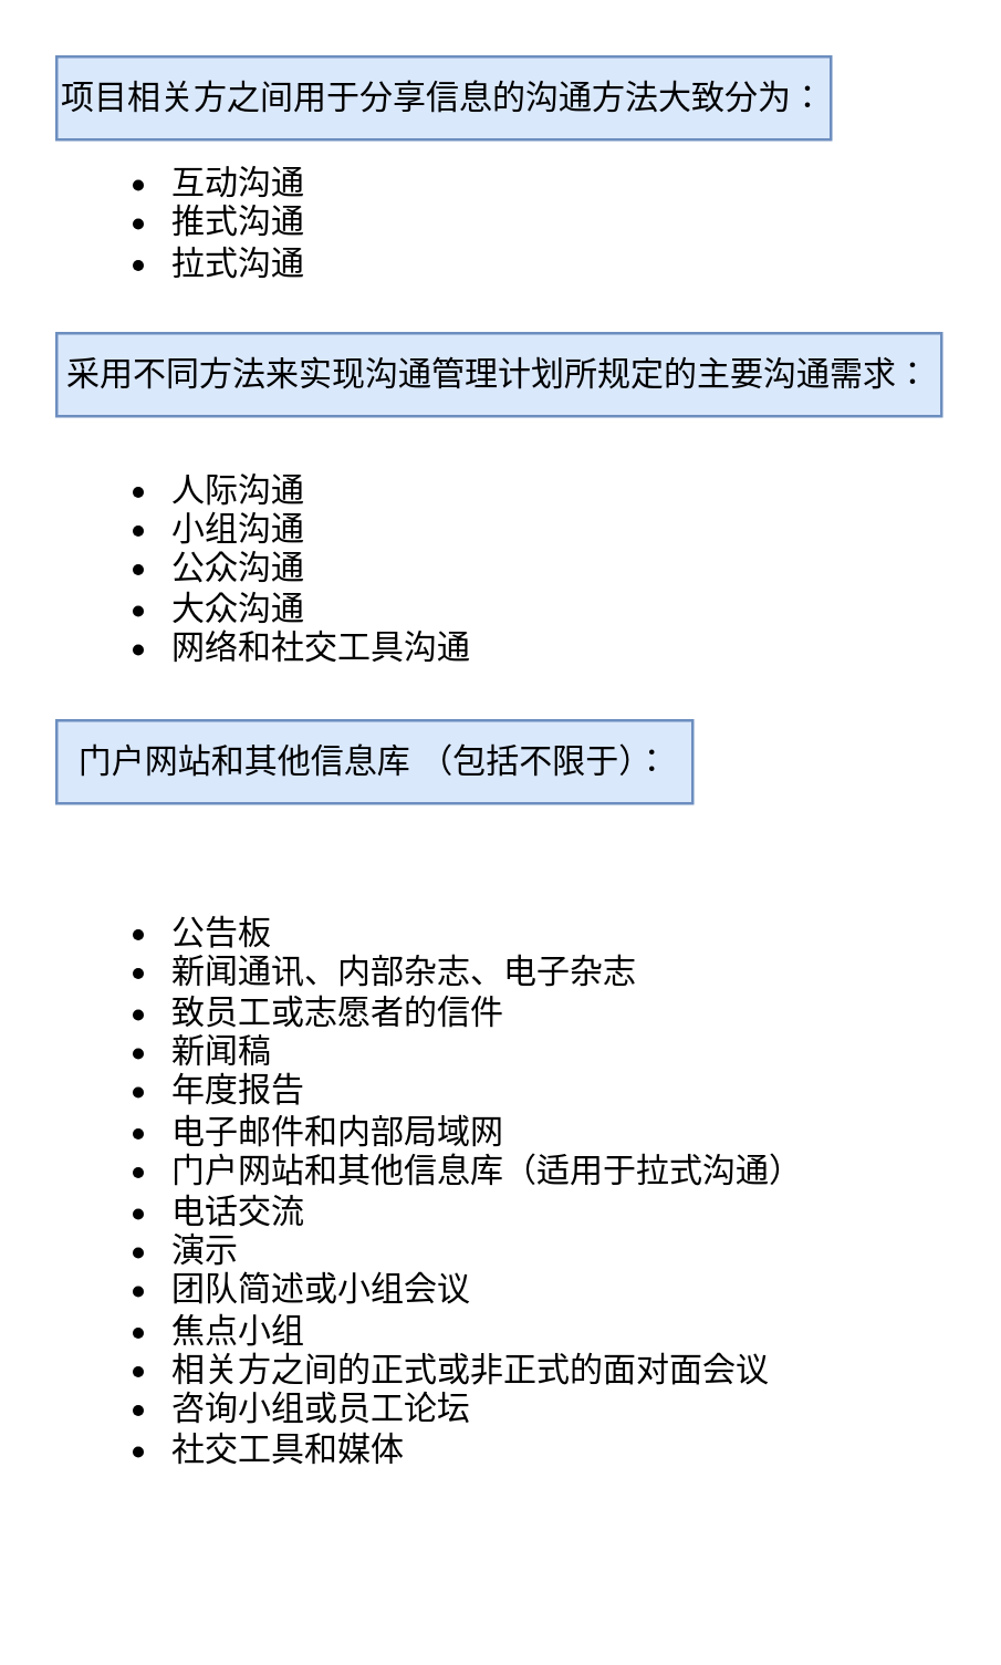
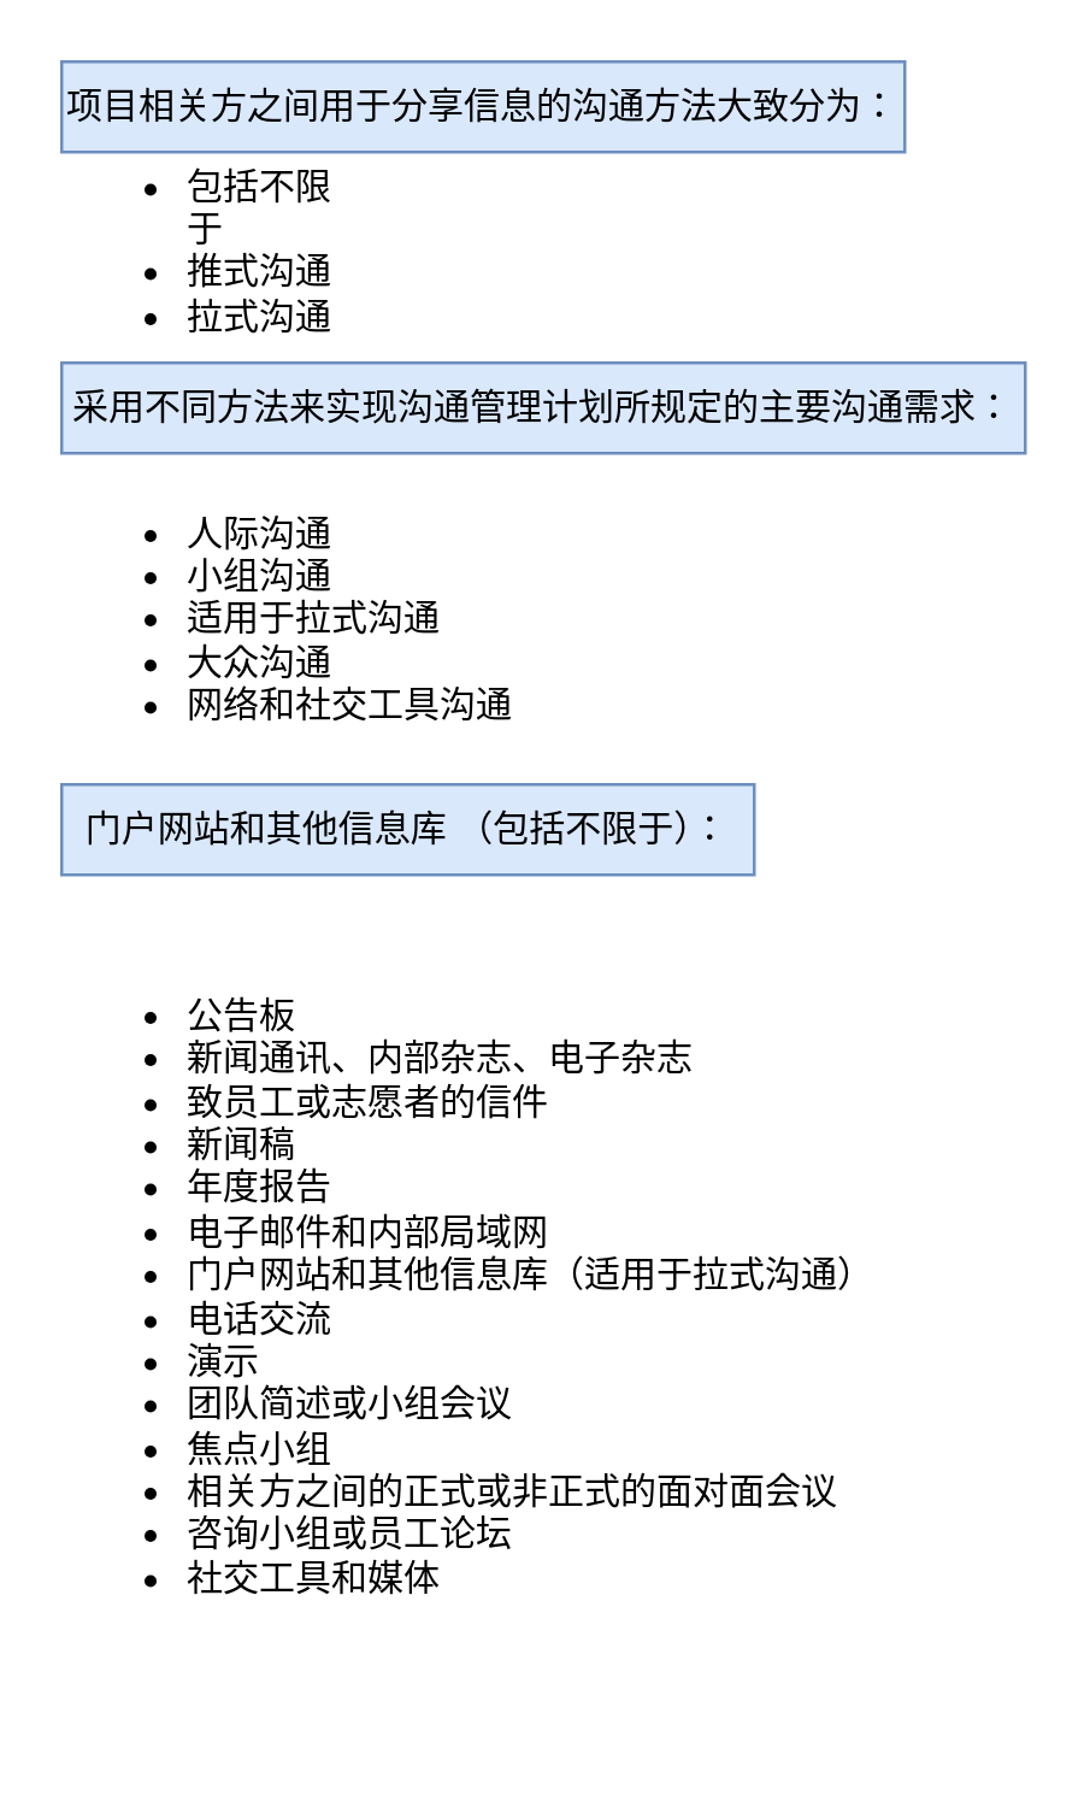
  <mxCell id="0" />
  <mxCell id="1" parent="0" />
  <mxCell id="2" value="项目相关方之间用于分享信息的沟通方法大致分为：" style="text;html=1;strokeColor=#6c8ebf;fillColor=#dae8fc;align=center;verticalAlign=middle;whiteSpace=wrap;rounded=0;" vertex="1" parent="1"><mxGeometry x="20" y="20" width="280" height="30" as="geometry" /></mxCell>
- <mxCell id="3" value="&lt;ul&gt;&lt;li&gt;互动沟通&lt;/li&gt;&lt;li&gt;推式沟通&lt;/li&gt;&lt;li&gt;拉式沟通&lt;/li&gt;&lt;/ul&gt;" style="text;strokeColor=none;fillColor=none;html=1;whiteSpace=wrap;verticalAlign=middle;overflow=hidden;" vertex="1" parent="1"><mxGeometry x="20" y="40" width="100" height="80" as="geometry" /></mxCell>
+ <mxCell id="3" value="&lt;ul&gt;&lt;li&gt;包括不限于&lt;/li&gt;&lt;li&gt;推式沟通&lt;/li&gt;&lt;li&gt;拉式沟通&lt;/li&gt;&lt;/ul&gt;" style="text;strokeColor=none;fillColor=none;html=1;whiteSpace=wrap;verticalAlign=middle;overflow=hidden;" vertex="1" parent="1"><mxGeometry x="20" y="40" width="100" height="80" as="geometry" /></mxCell>
  <mxCell id="4" value="采用不同方法来实现沟通管理计划所规定的主要沟通需求：" style="text;html=1;strokeColor=#6c8ebf;fillColor=#dae8fc;align=center;verticalAlign=middle;whiteSpace=wrap;rounded=0;" vertex="1" parent="1"><mxGeometry x="20" y="120" width="320" height="30" as="geometry" /></mxCell>
- <mxCell id="5" value="&lt;ul&gt;&lt;li&gt;人际沟通&lt;/li&gt;&lt;li&gt;小组沟通&lt;/li&gt;&lt;li&gt;公众沟通&lt;/li&gt;&lt;li&gt;大众沟通&lt;/li&gt;&lt;li&gt;网络和社交工具沟通&lt;/li&gt;&lt;/ul&gt;" style="text;strokeColor=none;fillColor=none;html=1;whiteSpace=wrap;verticalAlign=middle;overflow=hidden;" vertex="1" parent="1"><mxGeometry x="20" y="140" width="160" height="130" as="geometry" /></mxCell>
+ <mxCell id="5" value="&lt;ul&gt;&lt;li&gt;人际沟通&lt;/li&gt;&lt;li&gt;小组沟通&lt;/li&gt;&lt;li&gt;适用于拉式沟通&lt;/li&gt;&lt;li&gt;大众沟通&lt;/li&gt;&lt;li&gt;网络和社交工具沟通&lt;/li&gt;&lt;/ul&gt;" style="text;strokeColor=none;fillColor=none;html=1;whiteSpace=wrap;verticalAlign=middle;overflow=hidden;" vertex="1" parent="1"><mxGeometry x="20" y="140" width="160" height="130" as="geometry" /></mxCell>
  <mxCell id="6" value="门户网站和其他信息库 （包括不限于）：" style="text;html=1;strokeColor=#6c8ebf;fillColor=#dae8fc;align=center;verticalAlign=middle;whiteSpace=wrap;rounded=0;" vertex="1" parent="1"><mxGeometry x="20" y="260" width="230" height="30" as="geometry" /></mxCell>
  <mxCell id="7" value="&lt;ul&gt;&lt;li&gt;公告板&lt;/li&gt;&lt;li&gt;新闻通讯、内部杂志、电子杂志&lt;/li&gt;&lt;li&gt;致员工或志愿者的信件&lt;/li&gt;&lt;li&gt;新闻稿&lt;/li&gt;&lt;li&gt;年度报告&lt;/li&gt;&lt;li&gt;电子邮件和内部局域网&lt;/li&gt;&lt;li&gt;门户网站和其他信息库（适用于拉式沟通）&lt;/li&gt;&lt;li&gt;电话交流&lt;/li&gt;&lt;li&gt;演示&lt;/li&gt;&lt;li&gt;团队简述或小组会议&lt;/li&gt;&lt;li&gt;焦点小组&lt;/li&gt;&lt;li&gt;相关方之间的正式或非正式的面对面会议&lt;/li&gt;&lt;li&gt;咨询小组或员工论坛&lt;/li&gt;&lt;li&gt;社交工具和媒体&lt;/li&gt;&lt;/ul&gt;" style="text;strokeColor=none;fillColor=none;html=1;whiteSpace=wrap;verticalAlign=middle;overflow=hidden;" vertex="1" parent="1"><mxGeometry x="20" y="280" width="270" height="300" as="geometry" /></mxCell>
